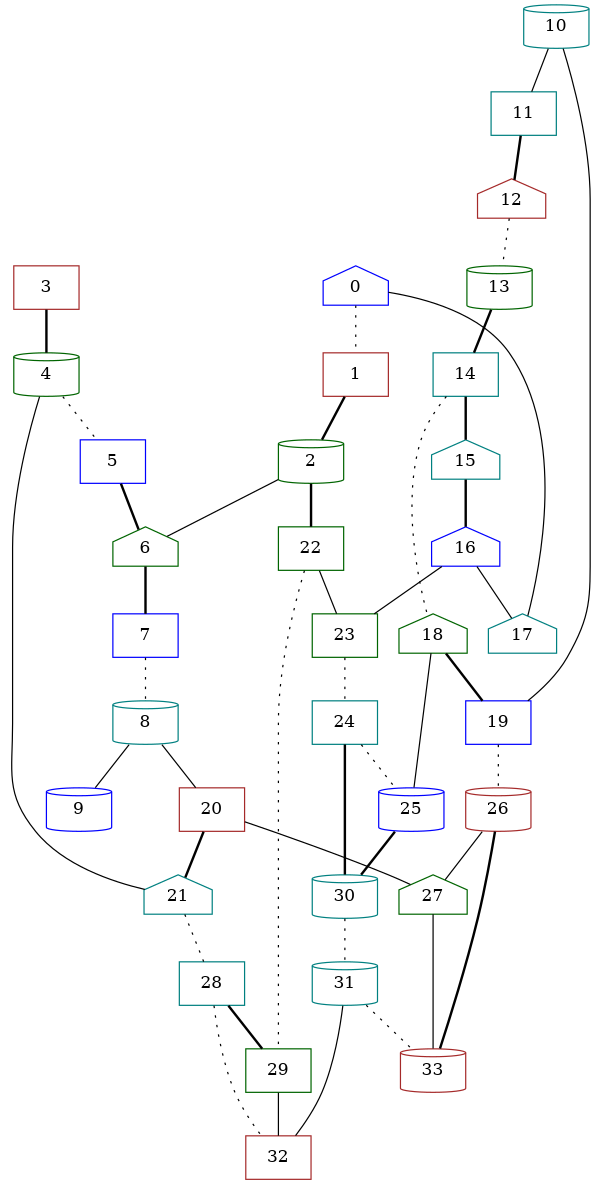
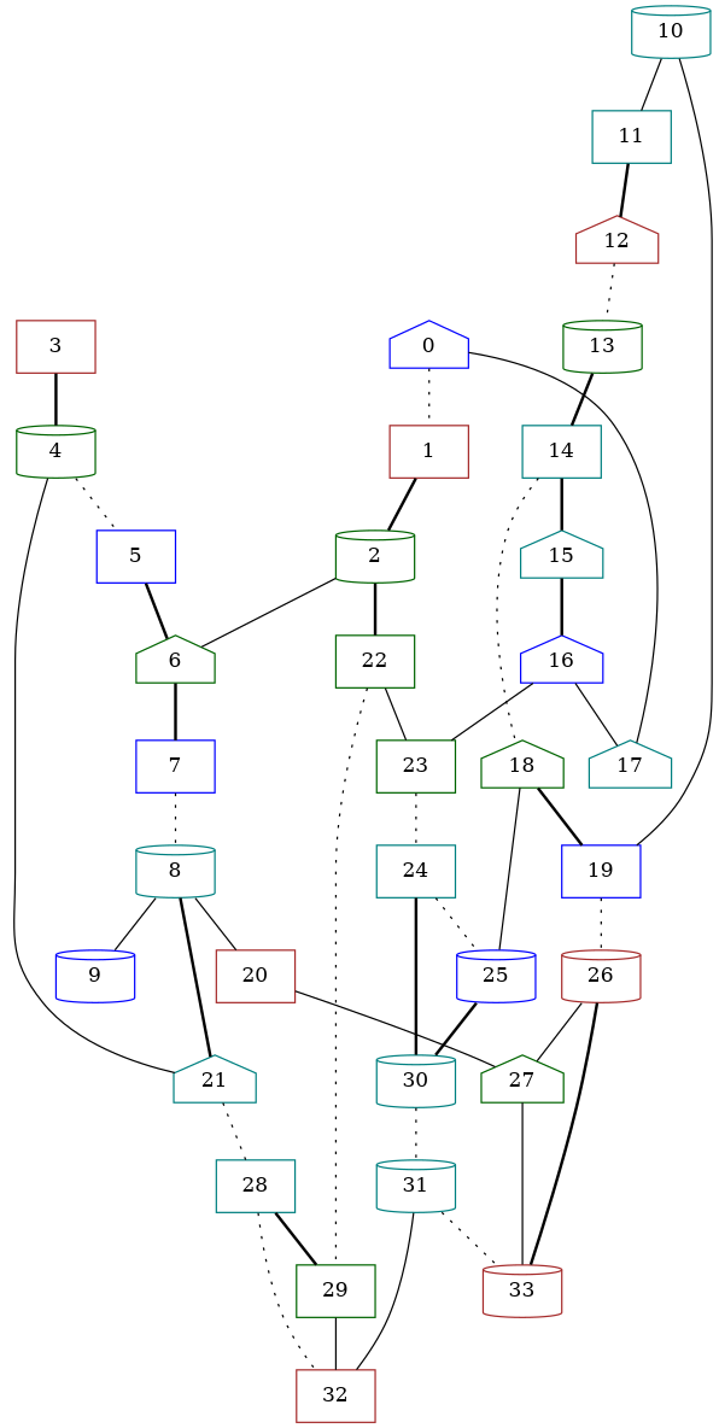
  graph {
    fontname="DejaVu Serif"
    node [color=teal fontname="DejaVu Serif" shape=box]
    edge [fontname="DejaVu Serif" style=solid]
    0 [color=blue shape=house]
    1 [color=brown]
    17 [shape=house]
    2 [color=darkgreen shape=cylinder]
    22 [color=darkgreen]
    6 [color=darkgreen shape=house]
    3 [color=brown]
    4 [color=darkgreen shape=cylinder]
    23 [color=darkgreen]
    29 [color=darkgreen]
    5 [color=blue]
    21 [shape=house]
    24
    32 [color=brown]
    28
    7 [color=blue]
    8 [shape=cylinder]
    9 [color=blue shape=cylinder]
    20 [color=brown]
    27 [color=darkgreen shape=house]
    10 [shape=cylinder]
    11
    19 [color=blue]
    33 [color=brown shape=cylinder]
    12 [color=brown shape=house]
    26 [color=brown shape=cylinder]
    13 [color=darkgreen shape=cylinder]
    14
    15 [shape=house]
    18 [color=darkgreen shape=house]
    16 [color=blue shape=house]
    25 [color=blue shape=cylinder]
    30 [shape=cylinder]
    31 [shape=cylinder]
    0 -- 1 [style=dotted]
    0 -- 17
    1 -- 2 [style=bold]
    2 -- 22 [style=bold]
    2 -- 6
    22 -- 23
    22 -- 29 [style=dotted]
    6 -- 7 [style=bold]
    3 -- 4 [style=bold]
    4 -- 5 [style=dotted]
    4 -- 21
    23 -- 24 [style=dotted]
    29 -- 32
    5 -- 6 [style=bold]
    21 -- 28 [style=dotted]
    24 -- 25 [style=dotted]
    24 -- 30 [style=bold]
    28 -- 29 [style=bold]
    28 -- 32 [style=dotted]
    7 -- 8 [style=dotted]
    8 -- 9
    8 -- 20
-   20 -- 21 [style=bold]
+   8 -- 21 [style=bold]
    20 -- 27
    27 -- 33
    10 -- 11
    10 -- 19
    11 -- 12 [style=bold]
    19 -- 26 [style=dotted]
    12 -- 13 [style=dotted]
    26 -- 27
    26 -- 33 [style=bold]
    13 -- 14 [style=bold]
    14 -- 15 [style=bold]
    14 -- 18 [style=dotted]
    15 -- 16 [style=bold]
    18 -- 19 [style=bold]
    18 -- 25
    16 -- 17
    16 -- 23
    25 -- 30 [style=bold]
    30 -- 31 [style=dotted]
    31 -- 32
    31 -- 33 [style=dotted]
  }
